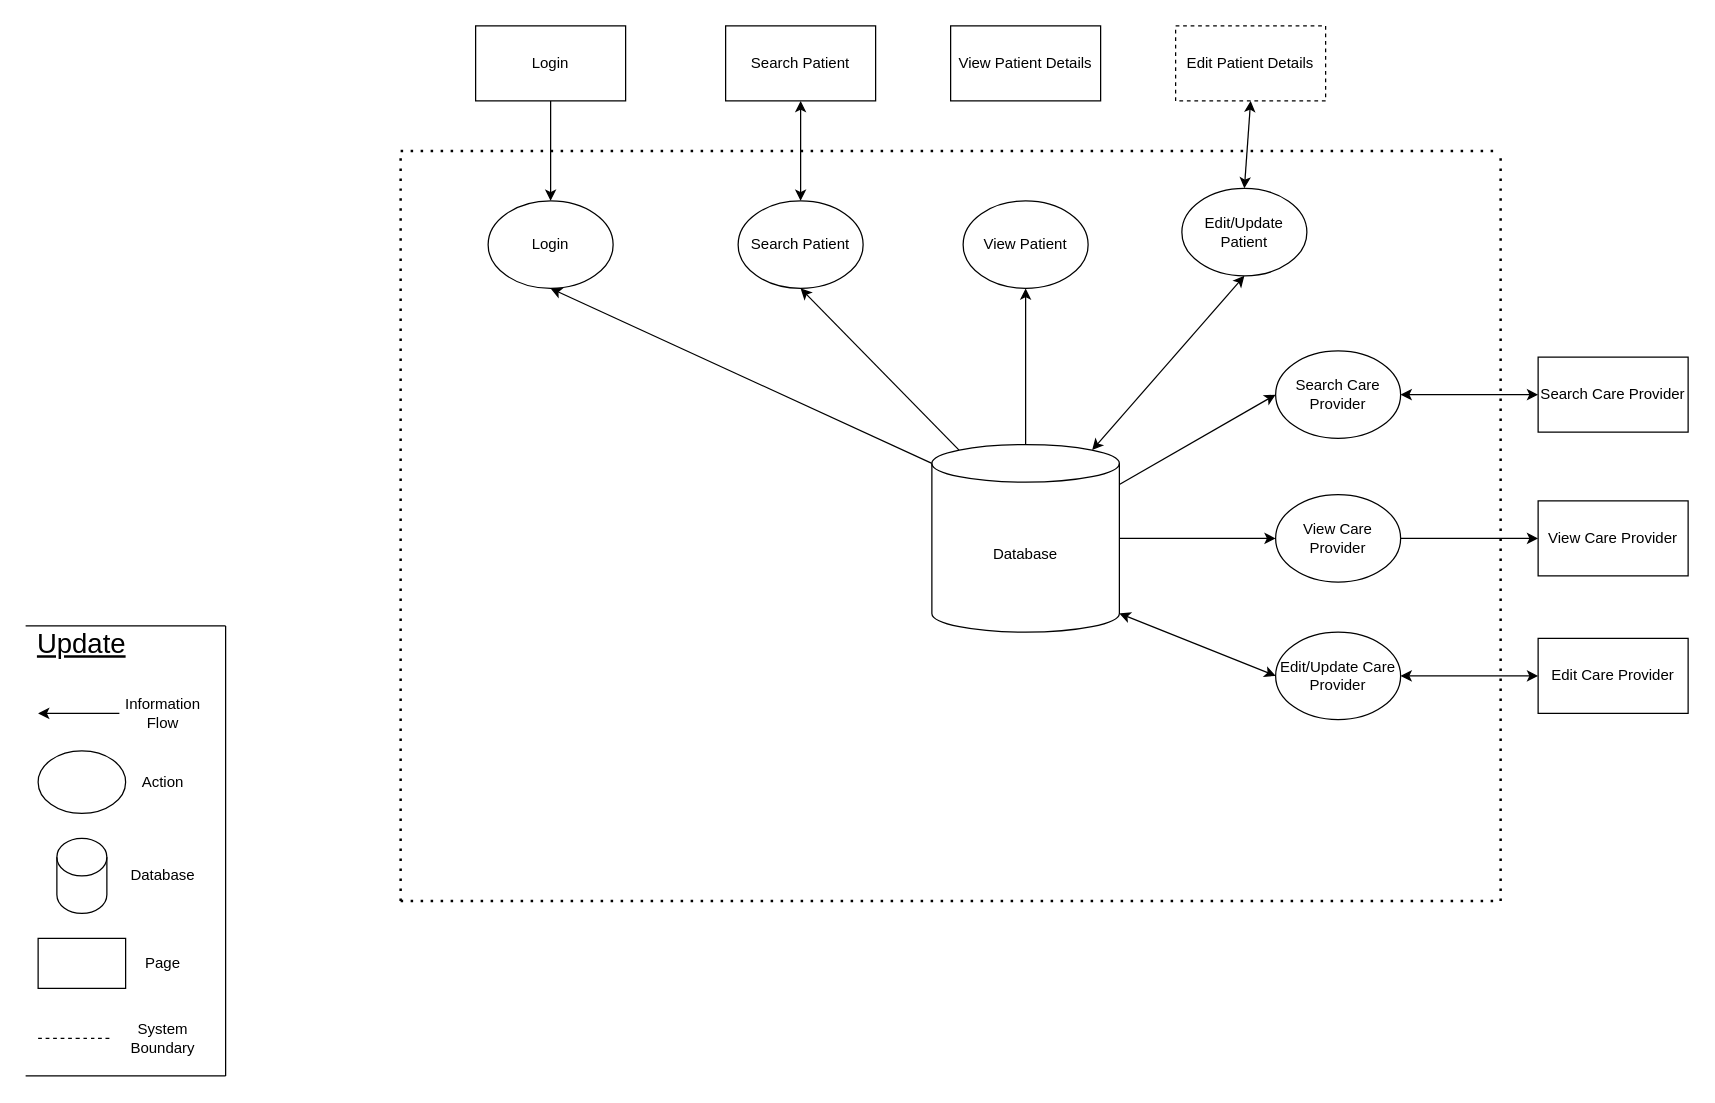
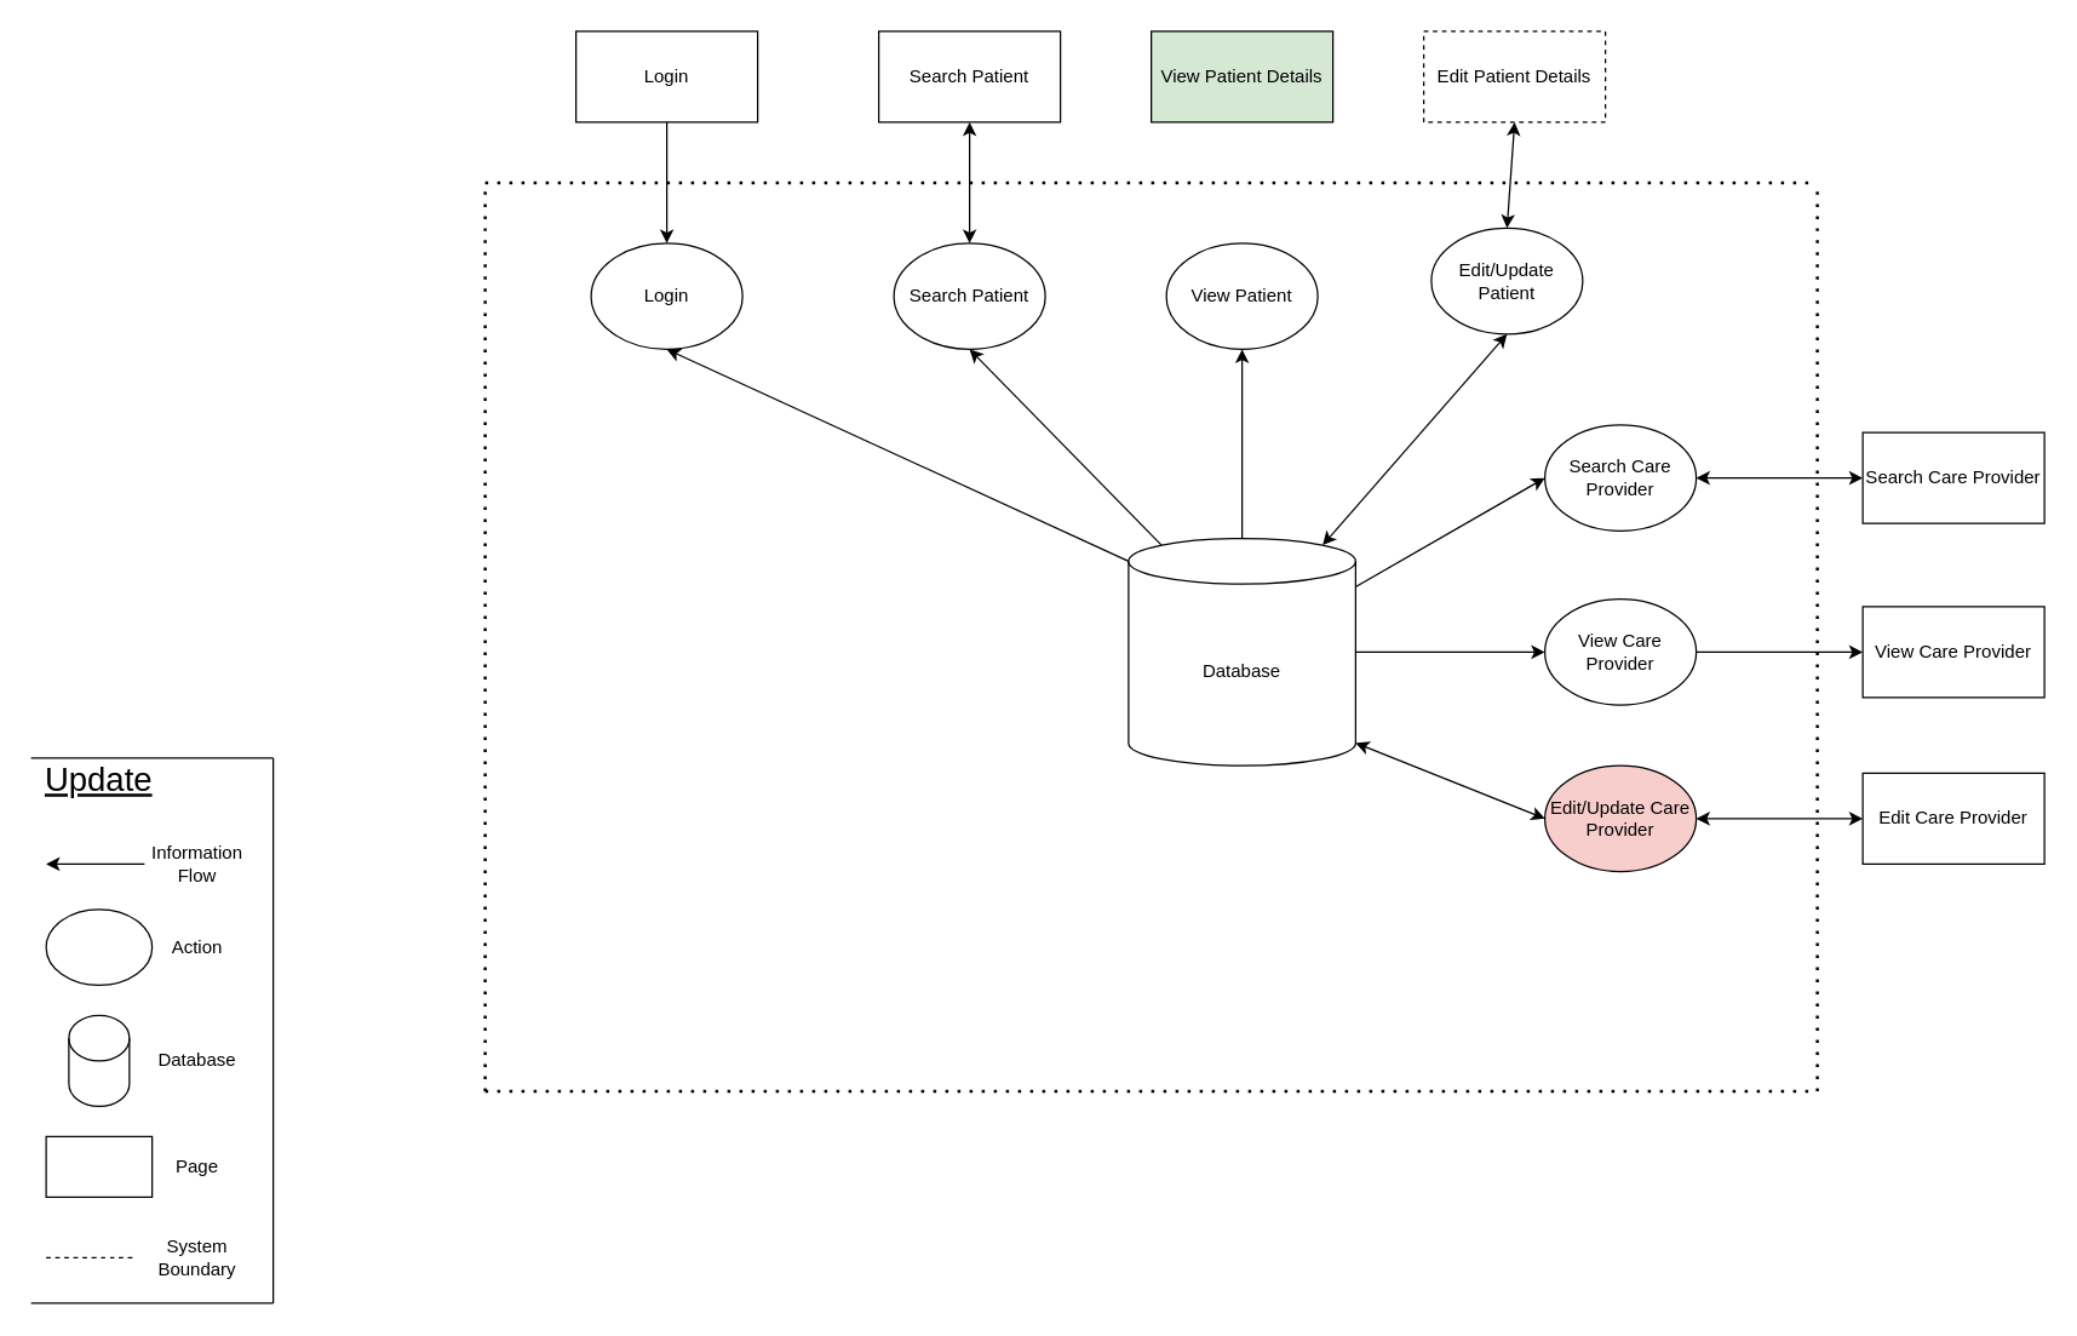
  <mxCell id="0" />
  <mxCell id="1" parent="0" />
  <mxCell id="2" value="Database" style="shape=cylinder3;whiteSpace=wrap;html=1;boundedLbl=1;backgroundOutline=1;size=15;" parent="1" vertex="1"><mxGeometry x="745" y="355" width="150" height="150" as="geometry" /></mxCell>
  <mxCell id="3" value="Login" style="rounded=0;whiteSpace=wrap;html=1;" parent="1" vertex="1"><mxGeometry x="380" y="20" width="120" height="60" as="geometry" /></mxCell>
  <mxCell id="4" value="" style="rounded=0;whiteSpace=wrap;html=1;" parent="1" vertex="1"><mxGeometry x="30" y="750" width="70" height="40" as="geometry" /></mxCell>
  <mxCell id="5" value="" style="shape=cylinder3;whiteSpace=wrap;html=1;boundedLbl=1;backgroundOutline=1;size=15;" parent="1" vertex="1"><mxGeometry x="45" y="670" width="40" height="60" as="geometry" /></mxCell>
  <mxCell id="6" value="" style="ellipse;whiteSpace=wrap;html=1;" parent="1" vertex="1"><mxGeometry x="30" y="600" width="70" height="50" as="geometry" /></mxCell>
  <mxCell id="7" value="Action" style="text;html=1;strokeColor=none;fillColor=none;align=center;verticalAlign=middle;whiteSpace=wrap;rounded=0;" parent="1" vertex="1"><mxGeometry x="110" y="615" width="40" height="20" as="geometry" /></mxCell>
  <mxCell id="8" value="Database" style="text;html=1;strokeColor=none;fillColor=none;align=center;verticalAlign=middle;whiteSpace=wrap;rounded=0;" parent="1" vertex="1"><mxGeometry x="110" y="690" width="40" height="20" as="geometry" /></mxCell>
  <mxCell id="9" value="Page" style="text;html=1;strokeColor=none;fillColor=none;align=center;verticalAlign=middle;whiteSpace=wrap;rounded=0;" parent="1" vertex="1"><mxGeometry x="110" y="760" width="40" height="20" as="geometry" /></mxCell>
  <mxCell id="10" value="Login" style="ellipse;whiteSpace=wrap;html=1;" parent="1" vertex="1"><mxGeometry x="390" y="160" width="100" height="70" as="geometry" /></mxCell>
  <mxCell id="11" value="" style="endArrow=classic;html=1;exitX=0;exitY=0;exitDx=0;exitDy=15;exitPerimeter=0;entryX=0.5;entryY=1;entryDx=0;entryDy=0;" parent="1" source="2" target="10" edge="1"><mxGeometry width="50" height="50" relative="1" as="geometry"><mxPoint x="790" y="490" as="sourcePoint" /><mxPoint x="840" y="440" as="targetPoint" /></mxGeometry></mxCell>
  <mxCell id="12" value="Search Patient" style="rounded=0;whiteSpace=wrap;html=1;" parent="1" vertex="1"><mxGeometry x="580" y="20" width="120" height="60" as="geometry" /></mxCell>
  <mxCell id="13" value="Search Patient" style="ellipse;whiteSpace=wrap;html=1;" parent="1" vertex="1"><mxGeometry x="590" y="160" width="100" height="70" as="geometry" /></mxCell>
- <mxCell id="14" value="View Patient Details" style="rounded=0;whiteSpace=wrap;html=1;" parent="1" vertex="1"><mxGeometry x="760" y="20" width="120" height="60" as="geometry" /></mxCell>
+ <mxCell id="14" value="View Patient Details" style="rounded=0;whiteSpace=wrap;html=1;fillColor=#d5e8d4;" parent="1" vertex="1"><mxGeometry x="760" y="20" width="120" height="60" as="geometry" /></mxCell>
  <mxCell id="15" value="View Patient" style="ellipse;whiteSpace=wrap;html=1;" parent="1" vertex="1"><mxGeometry x="770" y="160" width="100" height="70" as="geometry" /></mxCell>
  <mxCell id="16" value="" style="endArrow=classic;html=1;entryX=0.5;entryY=1;entryDx=0;entryDy=0;exitX=0.5;exitY=0;exitDx=0;exitDy=0;exitPerimeter=0;" parent="1" source="2" target="15" edge="1"><mxGeometry width="50" height="50" relative="1" as="geometry"><mxPoint x="790" y="490" as="sourcePoint" /><mxPoint x="840" y="440" as="targetPoint" /></mxGeometry></mxCell>
  <mxCell id="17" value="" style="endArrow=classic;html=1;exitX=0.5;exitY=1;exitDx=0;exitDy=0;entryX=0.5;entryY=0;entryDx=0;entryDy=0;" parent="1" source="3" target="10" edge="1"><mxGeometry width="50" height="50" relative="1" as="geometry"><mxPoint x="830" y="340" as="sourcePoint" /><mxPoint x="880" y="290" as="targetPoint" /></mxGeometry></mxCell>
  <mxCell id="18" value="" style="endArrow=none;dashed=1;html=1;dashPattern=1 3;strokeWidth=2;" parent="1" edge="1"><mxGeometry width="50" height="50" relative="1" as="geometry"><mxPoint x="320" y="120" as="sourcePoint" /><mxPoint x="1200" y="120" as="targetPoint" /></mxGeometry></mxCell>
  <mxCell id="19" value="" style="endArrow=none;dashed=1;html=1;dashPattern=1 3;strokeWidth=2;" parent="1" edge="1"><mxGeometry width="50" height="50" relative="1" as="geometry"><mxPoint x="1200" y="720" as="sourcePoint" /><mxPoint x="1200" y="120" as="targetPoint" /></mxGeometry></mxCell>
  <mxCell id="20" value="" style="endArrow=none;dashed=1;html=1;dashPattern=1 3;strokeWidth=2;" parent="1" edge="1"><mxGeometry width="50" height="50" relative="1" as="geometry"><mxPoint x="320" y="720" as="sourcePoint" /><mxPoint x="1200" y="720" as="targetPoint" /></mxGeometry></mxCell>
  <mxCell id="21" value="" style="endArrow=none;dashed=1;html=1;dashPattern=1 3;strokeWidth=2;" parent="1" edge="1"><mxGeometry width="50" height="50" relative="1" as="geometry"><mxPoint x="320" y="720" as="sourcePoint" /><mxPoint x="320" y="120" as="targetPoint" /></mxGeometry></mxCell>
  <mxCell id="22" value="" style="endArrow=classic;html=1;entryX=0.5;entryY=1;entryDx=0;entryDy=0;exitX=0.145;exitY=0;exitDx=0;exitDy=4.35;exitPerimeter=0;" parent="1" source="2" target="13" edge="1"><mxGeometry width="50" height="50" relative="1" as="geometry"><mxPoint x="760" y="300" as="sourcePoint" /><mxPoint x="830" y="360" as="targetPoint" /></mxGeometry></mxCell>
  <mxCell id="23" value="" style="endArrow=classic;startArrow=classic;html=1;entryX=0.5;entryY=1;entryDx=0;entryDy=0;" parent="1" source="13" target="12" edge="1"><mxGeometry width="50" height="50" relative="1" as="geometry"><mxPoint x="600" y="410" as="sourcePoint" /><mxPoint x="650" y="360" as="targetPoint" /></mxGeometry></mxCell>
  <mxCell id="24" value="Edit Patient Details" style="rounded=0;whiteSpace=wrap;html=1;dashed=1;" parent="1" vertex="1"><mxGeometry x="940" y="20" width="120" height="60" as="geometry" /></mxCell>
  <mxCell id="25" value="Edit/Update Patient" style="ellipse;whiteSpace=wrap;html=1;" parent="1" vertex="1"><mxGeometry x="945" y="150" width="100" height="70" as="geometry" /></mxCell>
  <mxCell id="26" value="" style="endArrow=classic;startArrow=classic;html=1;entryX=0.5;entryY=1;entryDx=0;entryDy=0;exitX=0.855;exitY=0;exitDx=0;exitDy=4.35;exitPerimeter=0;" parent="1" source="2" target="25" edge="1"><mxGeometry width="50" height="50" relative="1" as="geometry"><mxPoint x="900" y="410" as="sourcePoint" /><mxPoint x="950" y="360" as="targetPoint" /></mxGeometry></mxCell>
  <mxCell id="27" value="" style="endArrow=classic;startArrow=classic;html=1;entryX=0.5;entryY=1;entryDx=0;entryDy=0;exitX=0.5;exitY=0;exitDx=0;exitDy=0;" parent="1" source="25" target="24" edge="1"><mxGeometry width="50" height="50" relative="1" as="geometry"><mxPoint x="883.25" y="369.35" as="sourcePoint" /><mxPoint x="1010" y="240" as="targetPoint" /></mxGeometry></mxCell>
  <mxCell id="28" value="Search Care Provider" style="rounded=0;whiteSpace=wrap;html=1;" parent="1" vertex="1"><mxGeometry x="1230" y="285" width="120" height="60" as="geometry" /></mxCell>
  <mxCell id="29" value="View Care Provider" style="rounded=0;whiteSpace=wrap;html=1;" parent="1" vertex="1"><mxGeometry x="1230" y="400" width="120" height="60" as="geometry" /></mxCell>
  <mxCell id="30" value="Edit Care Provider" style="rounded=0;whiteSpace=wrap;html=1;" parent="1" vertex="1"><mxGeometry x="1230" y="510" width="120" height="60" as="geometry" /></mxCell>
  <mxCell id="31" value="Search Care Provider" style="ellipse;whiteSpace=wrap;html=1;" parent="1" vertex="1"><mxGeometry x="1020" y="280" width="100" height="70" as="geometry" /></mxCell>
  <mxCell id="32" value="View Care Provider" style="ellipse;whiteSpace=wrap;html=1;" parent="1" vertex="1"><mxGeometry x="1020" y="395" width="100" height="70" as="geometry" /></mxCell>
- <mxCell id="33" value="Edit/Update Care Provider" style="ellipse;whiteSpace=wrap;html=1;" parent="1" vertex="1"><mxGeometry x="1020" y="505" width="100" height="70" as="geometry" /></mxCell>
+ <mxCell id="33" value="Edit/Update Care Provider" style="ellipse;whiteSpace=wrap;html=1;fillColor=#f8cecc;" parent="1" vertex="1"><mxGeometry x="1020" y="505" width="100" height="70" as="geometry" /></mxCell>
  <mxCell id="34" value="" style="endArrow=classic;html=1;entryX=0;entryY=0.5;entryDx=0;entryDy=0;" parent="1" source="2" target="31" edge="1"><mxGeometry width="50" height="50" relative="1" as="geometry"><mxPoint x="860" y="390" as="sourcePoint" /><mxPoint x="910" y="340" as="targetPoint" /></mxGeometry></mxCell>
  <mxCell id="35" value="" style="endArrow=classic;startArrow=classic;html=1;entryX=0;entryY=0.5;entryDx=0;entryDy=0;" parent="1" target="28" edge="1"><mxGeometry width="50" height="50" relative="1" as="geometry"><mxPoint x="1120" y="315" as="sourcePoint" /><mxPoint x="1220" y="340" as="targetPoint" /></mxGeometry></mxCell>
  <mxCell id="36" value="" style="endArrow=classic;html=1;exitX=1;exitY=0.5;exitDx=0;exitDy=0;exitPerimeter=0;entryX=0;entryY=0.5;entryDx=0;entryDy=0;" parent="1" source="2" target="32" edge="1"><mxGeometry width="50" height="50" relative="1" as="geometry"><mxPoint x="930" y="390" as="sourcePoint" /><mxPoint x="980" y="340" as="targetPoint" /></mxGeometry></mxCell>
  <mxCell id="37" value="" style="endArrow=classic;html=1;exitX=1;exitY=0.5;exitDx=0;exitDy=0;entryX=0;entryY=0.5;entryDx=0;entryDy=0;" parent="1" source="32" target="29" edge="1"><mxGeometry width="50" height="50" relative="1" as="geometry"><mxPoint x="905" y="440" as="sourcePoint" /><mxPoint x="1030" y="440" as="targetPoint" /></mxGeometry></mxCell>
  <mxCell id="38" value="" style="endArrow=classic;startArrow=classic;html=1;exitX=1;exitY=1;exitDx=0;exitDy=-15;exitPerimeter=0;entryX=0;entryY=0.5;entryDx=0;entryDy=0;" parent="1" source="2" target="33" edge="1"><mxGeometry width="50" height="50" relative="1" as="geometry"><mxPoint x="1030" y="390" as="sourcePoint" /><mxPoint x="1080" y="340" as="targetPoint" /></mxGeometry></mxCell>
  <mxCell id="39" value="" style="endArrow=classic;startArrow=classic;html=1;entryX=0;entryY=0.5;entryDx=0;entryDy=0;" parent="1" source="33" target="30" edge="1"><mxGeometry width="50" height="50" relative="1" as="geometry"><mxPoint x="905" y="500" as="sourcePoint" /><mxPoint x="1030" y="550" as="targetPoint" /></mxGeometry></mxCell>
  <mxCell id="40" value="" style="endArrow=none;dashed=1;html=1;fontSize=22;" edge="1" parent="1"><mxGeometry width="50" height="50" relative="1" as="geometry"><mxPoint x="30" y="830" as="sourcePoint" /><mxPoint x="90" y="830" as="targetPoint" /><Array as="points"><mxPoint x="70" y="830" /><mxPoint x="80" y="830" /></Array></mxGeometry></mxCell>
  <mxCell id="41" value="System Boundary" style="text;html=1;strokeColor=none;fillColor=none;align=center;verticalAlign=middle;whiteSpace=wrap;rounded=0;" vertex="1" parent="1"><mxGeometry x="100" y="810" width="60" height="40" as="geometry" /></mxCell>
  <mxCell id="42" value="" style="endArrow=classic;html=1;fontSize=22;" edge="1" parent="1"><mxGeometry width="50" height="50" relative="1" as="geometry"><mxPoint x="95" y="570" as="sourcePoint" /><mxPoint x="30" y="570" as="targetPoint" /></mxGeometry></mxCell>
  <mxCell id="43" value="Information Flow" style="text;html=1;strokeColor=none;fillColor=none;align=center;verticalAlign=middle;whiteSpace=wrap;rounded=0;" vertex="1" parent="1"><mxGeometry x="100" y="550" width="60" height="40" as="geometry" /></mxCell>
  <mxCell id="44" value="Update" style="text;html=1;strokeColor=none;fillColor=none;align=center;verticalAlign=middle;whiteSpace=wrap;rounded=0;fontStyle=4;fontSize=22;" vertex="1" parent="1"><mxGeometry x="45" y="505" width="40" height="20" as="geometry" /></mxCell>
  <mxCell id="45" value="" style="endArrow=none;html=1;" edge="1" parent="1"><mxGeometry width="50" height="50" relative="1" as="geometry"><mxPoint y="500" as="sourcePoint" x="20" /><mxPoint x="180" y="500" as="targetPoint" /></mxGeometry></mxCell>
  <mxCell id="46" value="" style="endArrow=none;html=1;" edge="1" parent="1"><mxGeometry width="50" height="50" relative="1" as="geometry"><mxPoint x="180" y="860" as="sourcePoint" /><mxPoint x="180" y="500" as="targetPoint" /></mxGeometry></mxCell>
  <mxCell id="47" value="" style="endArrow=none;html=1;" edge="1" parent="1"><mxGeometry width="50" height="50" relative="1" as="geometry"><mxPoint x="180" y="860" as="sourcePoint" /><mxPoint y="860" as="targetPoint" x="20" /></mxGeometry></mxCell>
